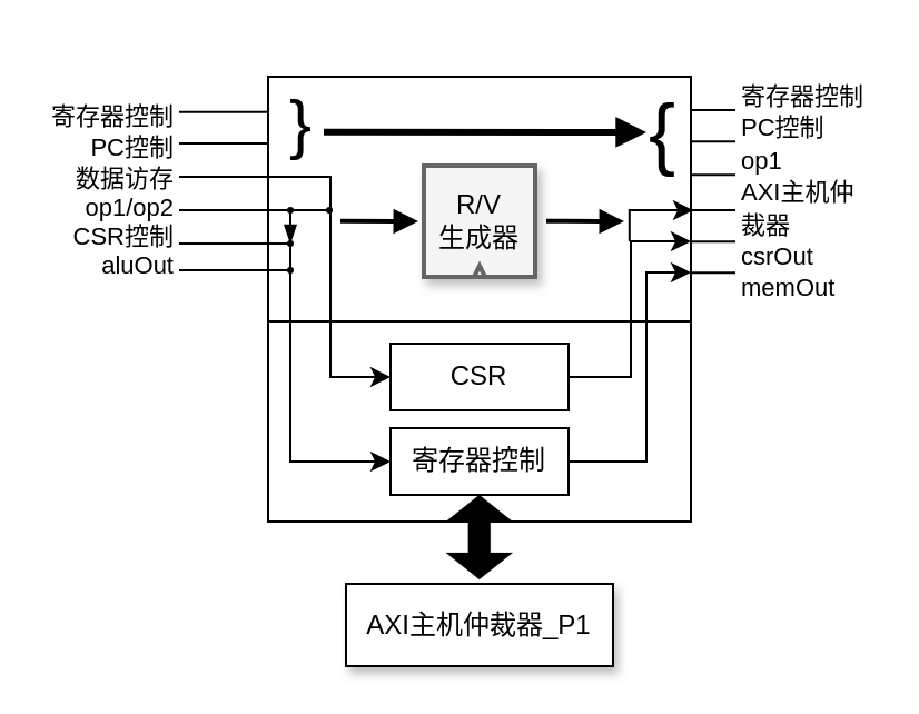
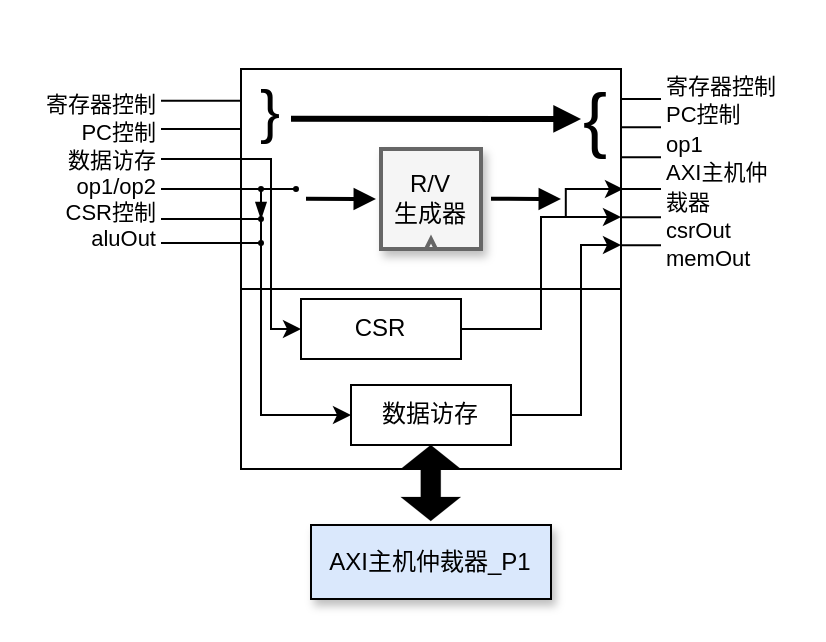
  <mxCell id="0" />
  <mxCell id="1" parent="0" />
  <mxCell id="2" value="" style="rounded=0;whiteSpace=wrap;html=1;movable=0;resizable=1;rotatable=1;deletable=1;editable=1;locked=0;connectable=0;" parent="1" vertex="1"><mxGeometry x="120" y="34" width="190" height="200" as="geometry" /></mxCell>
  <mxCell id="3" value="" style="endArrow=none;html=1;rounded=0;entryX=1.001;entryY=0.721;entryDx=0;entryDy=0;entryPerimeter=0;" parent="1" edge="1"><mxGeometry width="50" height="50" relative="1" as="geometry"><mxPoint x="310" y="144" as="sourcePoint" /><mxPoint x="120" y="144" as="targetPoint" /></mxGeometry></mxCell>
  <mxCell id="4" style="edgeStyle=elbowEdgeStyle;rounded=0;orthogonalLoop=1;jettySize=auto;html=1;" parent="1" source="6" edge="1"><mxGeometry relative="1" as="geometry"><mxPoint x="310" y="108" as="targetPoint" /></mxGeometry></mxCell>
  <mxCell id="5" style="edgeStyle=elbowEdgeStyle;rounded=0;orthogonalLoop=1;jettySize=auto;html=1;exitX=0;exitY=0.5;exitDx=0;exitDy=0;startArrow=classic;startFill=1;endArrow=none;endFill=0;" parent="1" source="6" edge="1"><mxGeometry relative="1" as="geometry"><mxPoint x="120" y="79" as="targetPoint" /></mxGeometry></mxCell>
- <mxCell id="6" value="CSR" style="rounded=0;whiteSpace=wrap;html=1;" parent="1" vertex="1"><mxGeometry x="175" y="154" width="80" height="30" as="geometry" /></mxCell>
+ <mxCell id="6" value="CSR" style="rounded=0;whiteSpace=wrap;html=1;" parent="1" vertex="1"><mxGeometry x="150" y="149" width="80" height="30" as="geometry" /></mxCell>
  <mxCell id="7" value="&lt;div&gt;&lt;span style=&quot;font-size: 11px;&quot;&gt;寄存器控制&lt;/span&gt;&lt;/div&gt;&lt;div&gt;&lt;span style=&quot;font-size: 11px;&quot;&gt;PC控制&lt;/span&gt;&lt;/div&gt;&lt;div style=&quot;font-size: 11px;&quot;&gt;数据访存&lt;br&gt;&lt;/div&gt;&lt;div style=&quot;font-size: 11px;&quot;&gt;op1/op2&lt;br&gt;&lt;/div&gt;&lt;div style=&quot;font-size: 11px;&quot;&gt;CSR控制&lt;br&gt;&lt;/div&gt;&lt;div style=&quot;font-size: 11px;&quot;&gt;aluOut&lt;/div&gt;" style="text;html=1;align=right;verticalAlign=middle;whiteSpace=wrap;rounded=0;" parent="1" vertex="1"><mxGeometry x="20" y="20" width="60" height="130" as="geometry" /></mxCell>
  <mxCell id="8" value="&lt;div&gt;&lt;span style=&quot;font-size: 11px;&quot;&gt;寄存器控制&lt;/span&gt;&lt;/div&gt;&lt;div&gt;&lt;span style=&quot;font-size: 11px;&quot;&gt;PC控制&lt;/span&gt;&lt;/div&gt;&lt;div&gt;&lt;span style=&quot;font-size: 11px;&quot;&gt;op1&lt;/span&gt;&lt;/div&gt;&lt;div&gt;&lt;span style=&quot;font-size: 11px;&quot;&gt;AXI主机仲裁器&lt;/span&gt;&lt;span style=&quot;font-size: 11px;&quot;&gt;&lt;br&gt;&lt;/span&gt;&lt;/div&gt;&lt;div&gt;&lt;span style=&quot;font-size: 11px;&quot;&gt;csrOut&lt;/span&gt;&lt;span style=&quot;font-size: 11px;&quot;&gt;&lt;br&gt;&lt;/span&gt;&lt;/div&gt;&lt;div&gt;&lt;span style=&quot;font-size: 11px;&quot;&gt;memOut&lt;/span&gt;&lt;/div&gt;&lt;div&gt;&lt;br&gt;&lt;/div&gt;" style="text;html=1;align=left;verticalAlign=middle;whiteSpace=wrap;rounded=0;" parent="1" vertex="1"><mxGeometry x="331" y="28" width="60" height="130" as="geometry" /></mxCell>
  <mxCell id="9" value="&lt;font style=&quot;font-size: 30px;&quot;&gt;}&lt;/font&gt;" style="text;html=1;align=center;verticalAlign=middle;whiteSpace=wrap;rounded=0;" parent="1" vertex="1"><mxGeometry x="130" y="40" width="10" height="30" as="geometry" /></mxCell>
  <mxCell id="10" value="&lt;font style=&quot;font-size: 36px;&quot;&gt;{&lt;/font&gt;" style="text;html=1;align=center;verticalAlign=middle;whiteSpace=wrap;rounded=0;fontSize=36;" parent="1" vertex="1"><mxGeometry x="290" y="44" width="15" height="30" as="geometry" /></mxCell>
  <mxCell id="11" value="" style="endArrow=block;html=1;rounded=0;strokeWidth=3;endFill=1;" parent="1" edge="1"><mxGeometry width="50" height="50" relative="1" as="geometry"><mxPoint x="145" y="58.9" as="sourcePoint" /><mxPoint x="290" y="59" as="targetPoint" /></mxGeometry></mxCell>
  <mxCell id="12" value="" style="group" parent="1" vertex="1" connectable="0"><mxGeometry x="310" y="49" width="20" height="73.14" as="geometry" /></mxCell>
  <mxCell id="13" value="" style="endArrow=none;html=1;rounded=0;" parent="12" edge="1"><mxGeometry width="50" height="50" relative="1" as="geometry"><mxPoint as="sourcePoint" /><mxPoint x="20" as="targetPoint" /></mxGeometry></mxCell>
  <mxCell id="14" value="" style="endArrow=none;html=1;rounded=0;" parent="12" edge="1"><mxGeometry width="50" height="50" relative="1" as="geometry"><mxPoint y="14.14" as="sourcePoint" /><mxPoint x="20" y="14.14" as="targetPoint" /></mxGeometry></mxCell>
  <mxCell id="15" value="" style="endArrow=none;html=1;rounded=0;" parent="12" edge="1"><mxGeometry width="50" height="50" relative="1" as="geometry"><mxPoint y="29.14" as="sourcePoint" /><mxPoint x="20" y="29.14" as="targetPoint" /></mxGeometry></mxCell>
  <mxCell id="16" value="" style="endArrow=none;html=1;rounded=0;" parent="12" edge="1"><mxGeometry width="50" height="50" relative="1" as="geometry"><mxPoint y="45" as="sourcePoint" /><mxPoint x="20" y="45" as="targetPoint" /></mxGeometry></mxCell>
  <mxCell id="17" value="" style="endArrow=none;html=1;rounded=0;" parent="12" edge="1"><mxGeometry width="50" height="50" relative="1" as="geometry"><mxPoint y="59.14" as="sourcePoint" /><mxPoint x="20" y="59.14" as="targetPoint" /></mxGeometry></mxCell>
  <mxCell id="18" value="" style="endArrow=none;html=1;rounded=0;" parent="12" edge="1"><mxGeometry width="50" height="50" relative="1" as="geometry"><mxPoint y="73.14" as="sourcePoint" /><mxPoint x="20" y="73.14" as="targetPoint" /></mxGeometry></mxCell>
  <mxCell id="19" style="edgeStyle=elbowEdgeStyle;rounded=0;orthogonalLoop=1;jettySize=auto;html=1;exitX=0;exitY=0.5;exitDx=0;exitDy=0;startArrow=classic;startFill=1;endArrow=none;endFill=0;" parent="1" source="20" edge="1"><mxGeometry relative="1" as="geometry"><mxPoint x="120" y="109" as="targetPoint" /><Array as="points"><mxPoint x="130" y="154" /></Array></mxGeometry></mxCell>
- <mxCell id="20" value="寄存器控制" style="rounded=0;whiteSpace=wrap;html=1;" parent="1" vertex="1"><mxGeometry x="175" y="192" width="80" height="30" as="geometry" /></mxCell>
+ <mxCell id="20" value="数据访存" style="rounded=0;whiteSpace=wrap;html=1;" parent="1" vertex="1"><mxGeometry x="175" y="192" width="80" height="30" as="geometry" /></mxCell>
  <mxCell id="21" value="" style="endArrow=none;html=1;rounded=0;" parent="1" edge="1"><mxGeometry width="50" height="50" relative="1" as="geometry"><mxPoint x="80" y="49.86" as="sourcePoint" /><mxPoint x="120" y="49.86" as="targetPoint" /></mxGeometry></mxCell>
  <mxCell id="22" value="" style="endArrow=none;html=1;rounded=0;" parent="1" edge="1"><mxGeometry width="50" height="50" relative="1" as="geometry"><mxPoint x="80" y="64" as="sourcePoint" /><mxPoint x="120" y="64" as="targetPoint" /></mxGeometry></mxCell>
  <mxCell id="23" value="" style="endArrow=none;html=1;rounded=0;" parent="1" edge="1"><mxGeometry width="50" height="50" relative="1" as="geometry"><mxPoint x="80" y="79" as="sourcePoint" /><mxPoint x="120" y="79" as="targetPoint" /></mxGeometry></mxCell>
  <mxCell id="24" value="" style="endArrow=none;html=1;rounded=0;" parent="1" edge="1"><mxGeometry width="50" height="50" relative="1" as="geometry"><mxPoint x="80" y="94" as="sourcePoint" /><mxPoint x="120" y="94" as="targetPoint" /></mxGeometry></mxCell>
  <mxCell id="25" value="" style="endArrow=none;html=1;rounded=0;" parent="1" edge="1"><mxGeometry width="50" height="50" relative="1" as="geometry"><mxPoint x="80" y="109" as="sourcePoint" /><mxPoint x="120" y="109" as="targetPoint" /></mxGeometry></mxCell>
  <mxCell id="26" value="" style="endArrow=classic;html=1;rounded=0;exitX=1;exitY=0.5;exitDx=0;exitDy=0;edgeStyle=elbowEdgeStyle;endFill=1;" parent="1" edge="1"><mxGeometry width="50" height="50" relative="1" as="geometry"><mxPoint x="255" y="207" as="sourcePoint" /><mxPoint x="310" y="122" as="targetPoint" /><Array as="points"><mxPoint x="290" y="164" /></Array></mxGeometry></mxCell>
  <mxCell id="27" value="" style="endArrow=none;html=1;rounded=0;endFill=0;startArrow=blockThin;startFill=1;" parent="1" edge="1"><mxGeometry width="50" height="50" relative="1" as="geometry"><mxPoint x="130" y="109" as="sourcePoint" /><mxPoint x="120" y="94" as="targetPoint" /><Array as="points"><mxPoint x="130" y="94" /></Array></mxGeometry></mxCell>
  <mxCell id="28" value="" style="endArrow=none;html=1;rounded=0;" parent="1" source="30" edge="1"><mxGeometry width="50" height="50" relative="1" as="geometry"><mxPoint x="130" y="94" as="sourcePoint" /><mxPoint x="148" y="94" as="targetPoint" /></mxGeometry></mxCell>
  <mxCell id="29" value="" style="endArrow=none;html=1;rounded=0;" parent="1" target="30" edge="1"><mxGeometry width="50" height="50" relative="1" as="geometry"><mxPoint x="130" y="94" as="sourcePoint" /><mxPoint x="148" y="94" as="targetPoint" /></mxGeometry></mxCell>
  <mxCell id="30" value="" style="ellipse;whiteSpace=wrap;html=1;aspect=fixed;fillColor=#000000;" parent="1" vertex="1"><mxGeometry x="129" y="93" width="2" height="2" as="geometry" /></mxCell>
  <mxCell id="31" value="" style="ellipse;whiteSpace=wrap;html=1;aspect=fixed;fillColor=#000000;" parent="1" vertex="1"><mxGeometry x="129" y="108" width="2" height="2" as="geometry" /></mxCell>
  <mxCell id="32" value="" style="ellipse;whiteSpace=wrap;html=1;aspect=fixed;fillColor=#000000;" parent="1" vertex="1"><mxGeometry x="146.5" y="93" width="2" height="2" as="geometry" /></mxCell>
  <mxCell id="33" value="" style="shape=flexArrow;endArrow=classic;startArrow=block;html=1;rounded=0;entryX=0.5;entryY=1;entryDx=0;entryDy=0;fillColor=#000000;elbow=vertical;strokeWidth=0;targetPerimeterSpacing=0;startFill=0;startSize=4;endSize=4;" parent="1" edge="1"><mxGeometry width="100" height="100" relative="1" as="geometry"><mxPoint x="214.88" y="260" as="sourcePoint" /><mxPoint x="214.88" y="222" as="targetPoint" /></mxGeometry></mxCell>
- <mxCell id="34" value="AXI主机仲裁器_P1" style="rounded=0;whiteSpace=wrap;html=1;shadow=1;" parent="1" vertex="1"><mxGeometry x="155" y="262" width="120" height="37" as="geometry" /></mxCell>
+ <mxCell id="34" value="AXI主机仲裁器_P1" style="rounded=0;whiteSpace=wrap;html=1;shadow=1;fillColor=#dae8fc;" parent="1" vertex="1"><mxGeometry x="155" y="262" width="120" height="37" as="geometry" /></mxCell>
  <mxCell id="35" value="" style="endArrow=classic;html=1;rounded=0;edgeStyle=elbowEdgeStyle;elbow=vertical;endFill=1;" parent="1" edge="1"><mxGeometry width="50" height="50" relative="1" as="geometry"><mxPoint x="282.4" y="108" as="sourcePoint" /><mxPoint x="311" y="94" as="targetPoint" /><Array as="points"><mxPoint x="301" y="94" /></Array></mxGeometry></mxCell>
  <mxCell id="36" value="&lt;div&gt;R/V&lt;/div&gt;&lt;div&gt;生成器&lt;/div&gt;" style="shape=stencil(tZTBbsMgDIafhuuUwqL1OrHtPRhxGtQEIqBr+/ZzQtKVFDppS6Uc8O/4s2VjCOOuET0QWmjRAWFvhFLZmp2SDE8oN0Eri2AeY1O4HqQPWq1OUAXZeWv2cFSVn8KVbsAqP3jZOyle8Z/hY1warZGgjHaR58qPMKE0xhanAJtynyfriQa7xwwdeLBB34zqx5+p5UOo21Wom4d0YEldpwNL6joduFR3jvq8oBYJKuOo5K4d459C7nfWHHSVrMUO1z033eSKxAuUqCWTkfHaWLhTSq3aNixarnHrFjtTezFs9Y1jdnfmC36SUroY1B30TGiVvia8/JsQxz+Xv8bjC+iyXUU90wJ8TJPzGGNupjmq4fUdhW8=);whiteSpace=wrap;html=1;fillColor=#f5f5f5;strokeColor=#666666;gradientColor=none;rotation=0;shadow=1;strokeWidth=2;align=center;verticalAlign=middle;fontFamily=Helvetica;fontSize=12;fontColor=default;" parent="1" vertex="1"><mxGeometry x="190" y="74" width="50" height="50" as="geometry" /></mxCell>
  <mxCell id="37" value="" style="endArrow=block;html=1;rounded=0;strokeWidth=2;endFill=1;" parent="1" edge="1"><mxGeometry width="50" height="50" relative="1" as="geometry"><mxPoint x="152.5" y="98.9" as="sourcePoint" /><mxPoint x="187.5" y="99" as="targetPoint" /></mxGeometry></mxCell>
  <mxCell id="38" value="" style="endArrow=block;html=1;rounded=0;strokeWidth=2;endFill=1;" parent="1" edge="1"><mxGeometry width="50" height="50" relative="1" as="geometry"><mxPoint x="245" y="98.9" as="sourcePoint" /><mxPoint x="280" y="99" as="targetPoint" /></mxGeometry></mxCell>
  <mxCell id="39" value="" style="endArrow=none;html=1;rounded=0;" edge="1" parent="1"><mxGeometry width="50" height="50" relative="1" as="geometry"><mxPoint x="80" y="121" as="sourcePoint" /><mxPoint x="130" y="121" as="targetPoint" /></mxGeometry></mxCell>
  <mxCell id="40" value="" style="ellipse;whiteSpace=wrap;html=1;aspect=fixed;fillColor=#000000;" vertex="1" parent="1"><mxGeometry x="129" y="120" width="2" height="2" as="geometry" /></mxCell>
